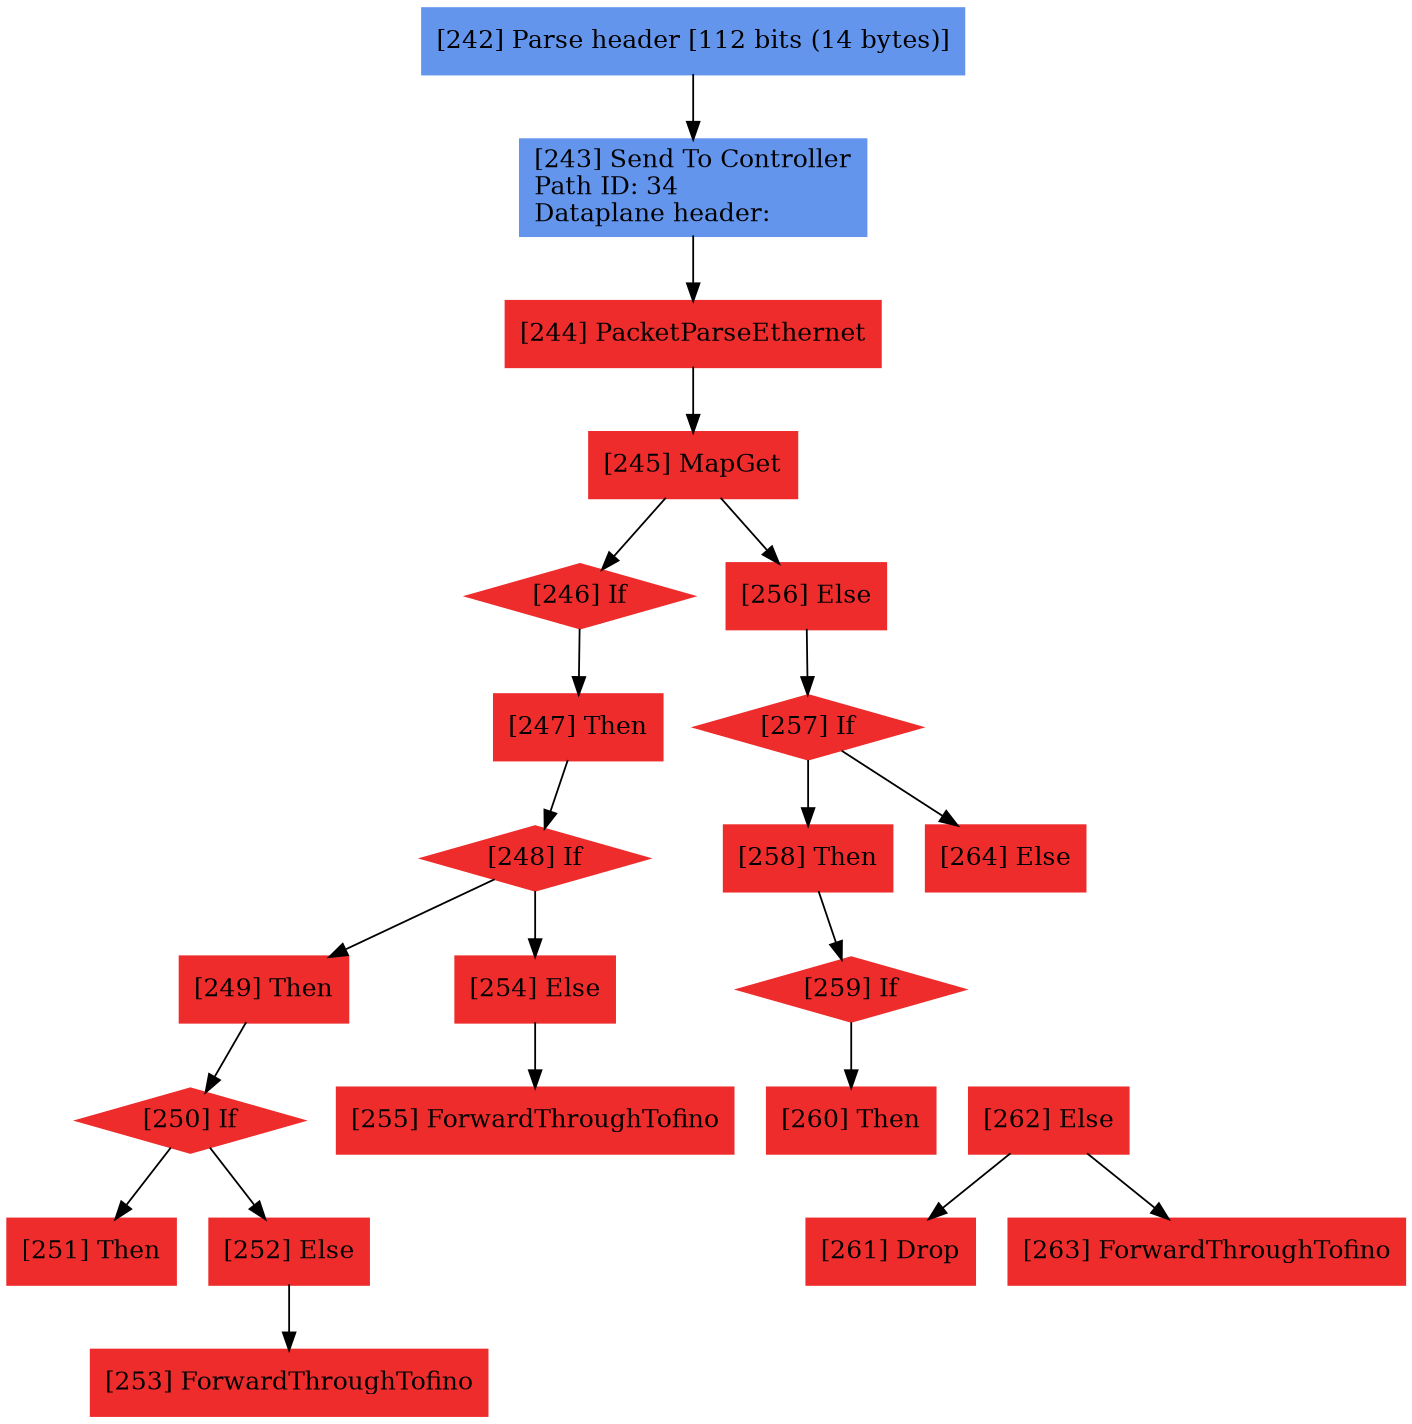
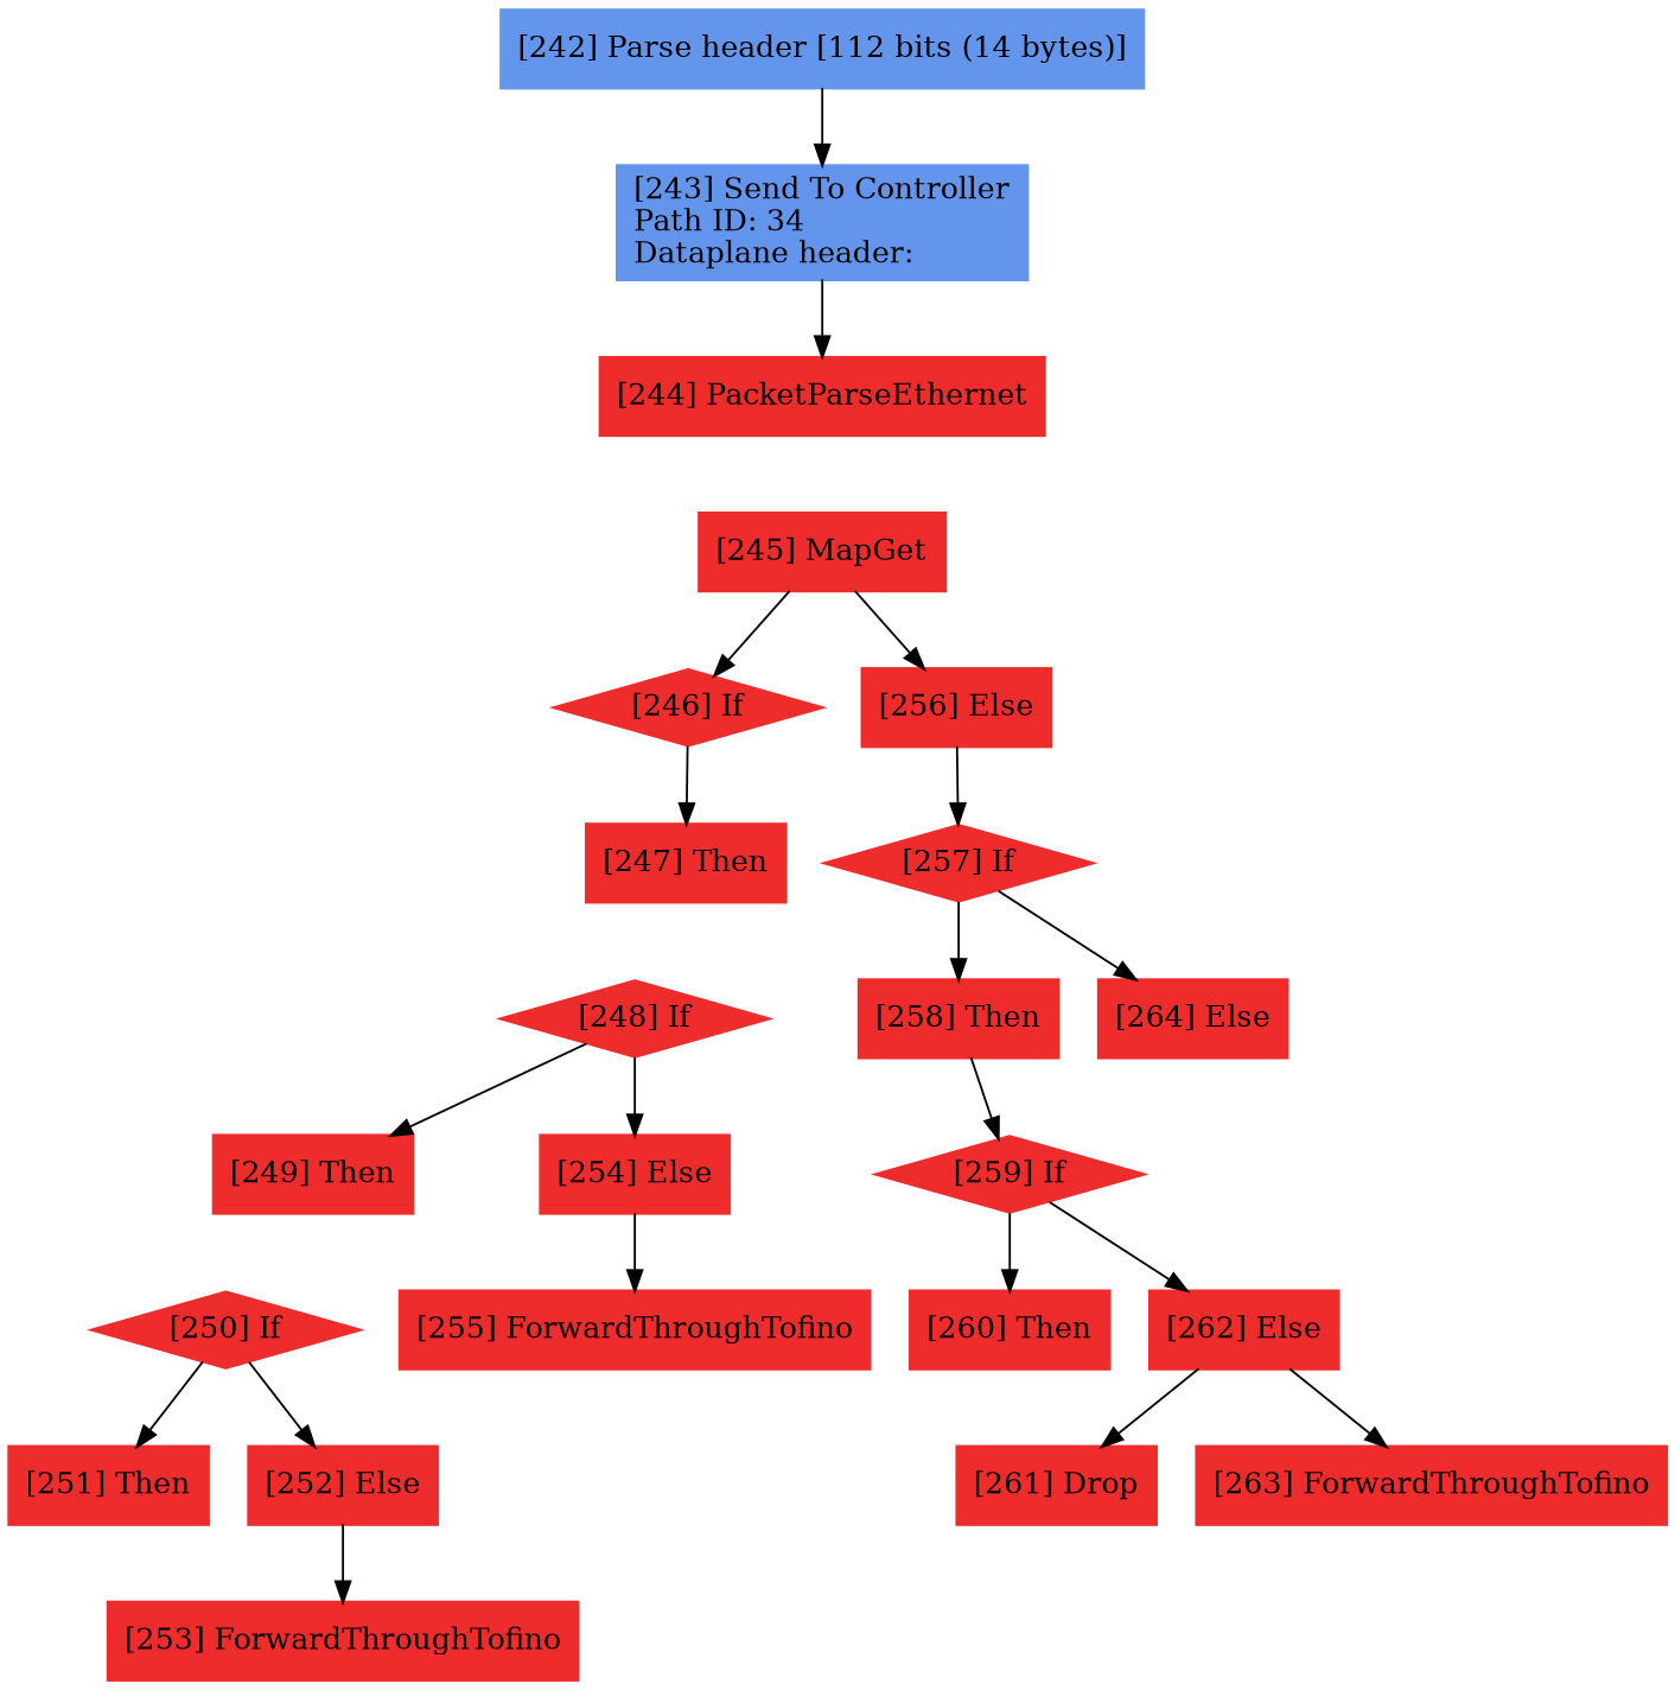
  digraph {
    node [color=firebrick2 shape=record style=filled]
    n1 [color=cornflowerblue label="[242] Parse header [112 bits (14 bytes)]"]
    n2 [color=cornflowerblue label="[243] Send To Controller\l	Path ID: 34\l	Dataplane header:\l"]
    n3 [label="[244] PacketParseEthernet"]
    n4 [label="[245] MapGet"]
    n5 [label="[246] If" shape=Mdiamond]
    n6 [label="[256] Else"]
    n7 [label="[247] Then"]
    n8 [label="[248] If" shape=Mdiamond]
    n9 [label="[257] If" shape=Mdiamond]
    n10 [label="[249] Then"]
    n11 [label="[254] Else"]
    n12 [label="[250] If" shape=Mdiamond]
    n13 [label="[255] ForwardThroughTofino"]
    n14 [label="[251] Then"]
    n15 [label="[252] Else"]
    n16 [label="[253] ForwardThroughTofino"]
    n17 [label="[258] Then"]
    n18 [label="[264] Else"]
    n19 [label="[259] If" shape=Mdiamond]
    n20 [label="[260] Then"]
    n21 [label="[262] Else"]
    n22 [label="[261] Drop"]
    n23 [label="[263] ForwardThroughTofino"]
    n1 -> n2
    n2 -> n3
-   n3 -> n4
    n4 -> n5
    n4 -> n6
    n5 -> n7
    n6 -> n9
-   n7 -> n8
    n8 -> n10
    n8 -> n11
    n9 -> n17
    n9 -> n18
-   n10 -> n12
    n11 -> n13
    n12 -> n14
    n12 -> n15
    n15 -> n16
    n17 -> n19
    n19 -> n20
+   n19 -> n21
    n21 -> n22
    n21 -> n23
  }
